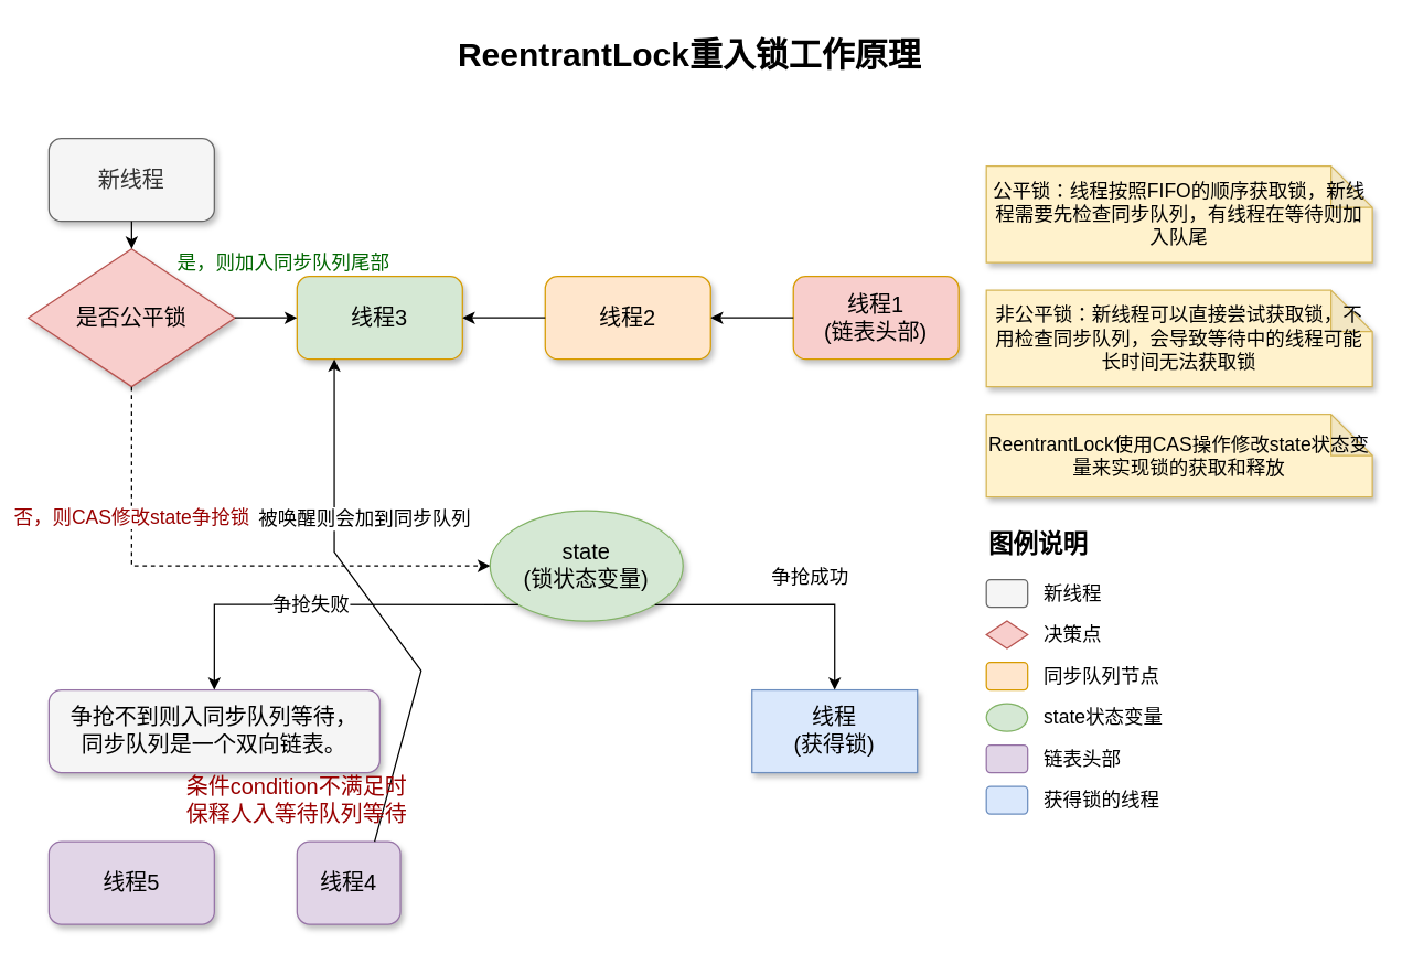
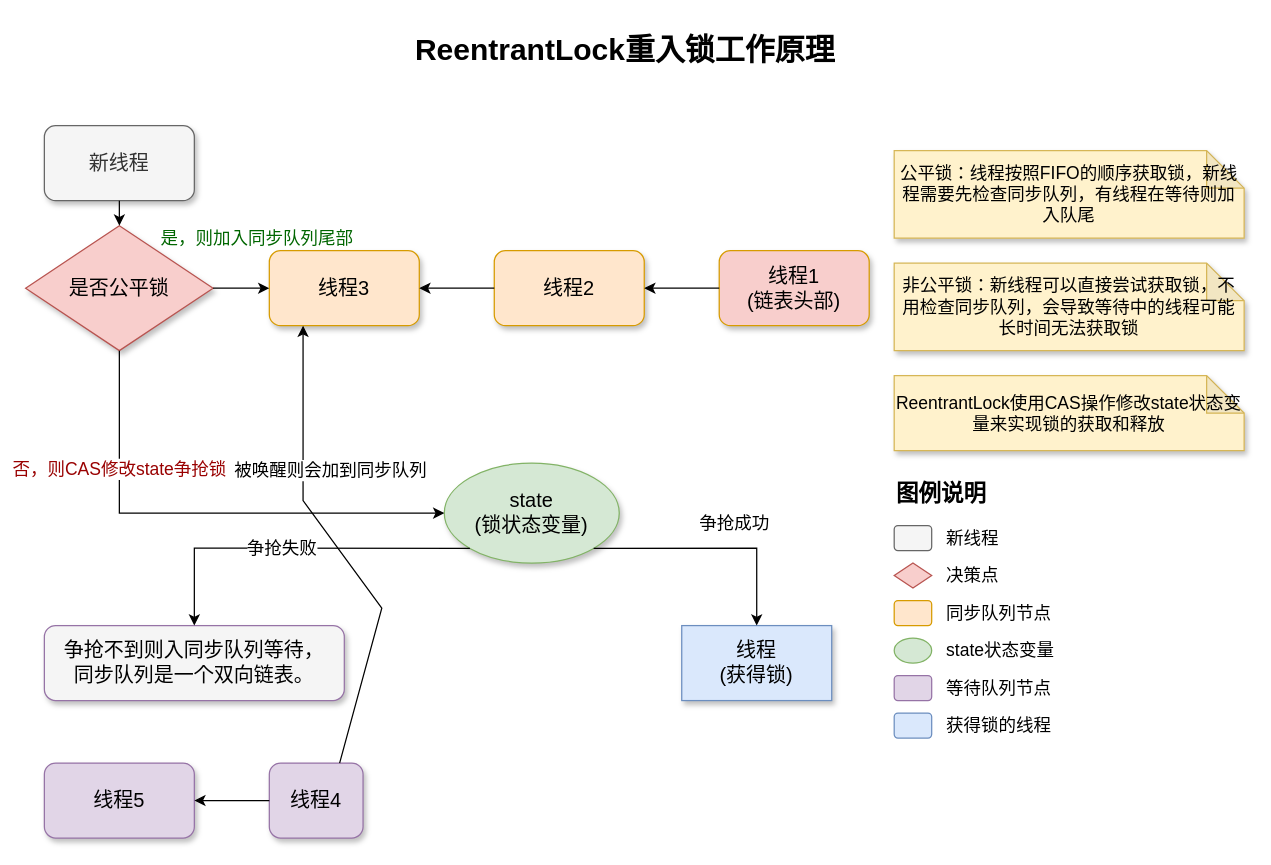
  <mxCell id="0" />
  <mxCell id="1" parent="0" />
  <mxCell id="2" value="ReentrantLock重入锁工作原理" style="text;html=1;strokeColor=none;fillColor=none;align=center;verticalAlign=middle;whiteSpace=wrap;rounded=0;fontSize=24;fontStyle=1" parent="1" vertex="1"><mxGeometry x="311" y="20" width="378" height="40" as="geometry" /></mxCell>
  <mxCell id="3" value="新线程" style="rounded=1;whiteSpace=wrap;html=1;fontSize=16;fillColor=#f5f5f5;strokeColor=#666666;fontColor=#333333;shadow=1;" parent="1" vertex="1"><mxGeometry x="35" y="100" width="120" height="60" as="geometry" /></mxCell>
  <mxCell id="4" value="是否公平锁" style="rhombus;whiteSpace=wrap;html=1;fontSize=16;fillColor=#f8cecc;strokeColor=#b85450;shadow=1;" parent="1" vertex="1"><mxGeometry x="20" y="180" width="150" height="100" as="geometry" /></mxCell>
  <mxCell id="5" value="" style="endArrow=classic;html=1;rounded=0;fontSize=12;entryX=0.5;entryY=0;entryDx=0;entryDy=0;exitX=0.5;exitY=1;exitDx=0;exitDy=0;" parent="1" source="3" target="4" edge="1"><mxGeometry width="50" height="50" relative="1" as="geometry"><mxPoint x="95" y="170" as="sourcePoint" /><mxPoint x="145" y="120" as="targetPoint" /></mxGeometry></mxCell>
  <mxCell id="6" value="线程1&lt;br&gt;(链表头部)" style="rounded=1;whiteSpace=wrap;html=1;fontSize=16;fillColor=#f8cecc;strokeColor=#d79b00;shadow=1;" parent="1" vertex="1"><mxGeometry x="575" y="200" width="120" height="60" as="geometry" /></mxCell>
  <mxCell id="7" value="线程2" style="rounded=1;whiteSpace=wrap;html=1;fontSize=16;fillColor=#ffe6cc;strokeColor=#d79b00;shadow=1;" parent="1" vertex="1"><mxGeometry x="395" y="200" width="120" height="60" as="geometry" /></mxCell>
- <mxCell id="8" value="线程3" style="rounded=1;whiteSpace=wrap;html=1;fontSize=16;fillColor=#d5e8d4;strokeColor=#d79b00;shadow=1;" parent="1" vertex="1"><mxGeometry x="215" y="200" width="120" height="60" as="geometry" /></mxCell>
+ <mxCell id="8" value="线程3" style="rounded=1;whiteSpace=wrap;html=1;fontSize=16;fillColor=#ffe6cc;strokeColor=#d79b00;shadow=1;" parent="1" vertex="1"><mxGeometry x="215" y="200" width="120" height="60" as="geometry" /></mxCell>
  <mxCell id="9" value="" style="endArrow=classic;html=1;rounded=0;fontSize=12;entryX=1;entryY=0.5;entryDx=0;entryDy=0;exitX=0;exitY=0.5;exitDx=0;exitDy=0;" parent="1" source="6" target="7" edge="1"><mxGeometry width="50" height="50" relative="1" as="geometry"><mxPoint x="505" y="270" as="sourcePoint" /><mxPoint x="555" y="220" as="targetPoint" /></mxGeometry></mxCell>
  <mxCell id="10" value="" style="endArrow=classic;html=1;rounded=0;fontSize=12;entryX=1;entryY=0.5;entryDx=0;entryDy=0;exitX=0;exitY=0.5;exitDx=0;exitDy=0;" parent="1" source="7" target="8" edge="1"><mxGeometry width="50" height="50" relative="1" as="geometry"><mxPoint x="335" y="270" as="sourcePoint" /><mxPoint x="385" y="220" as="targetPoint" /></mxGeometry></mxCell>
  <mxCell id="11" value="是，则加入同步队列尾部" style="endArrow=classic;html=1;rounded=0;fontSize=14;exitX=1;exitY=0.5;exitDx=0;exitDy=0;entryX=0;entryY=0.5;entryDx=0;entryDy=0;fontColor=#006600;" parent="1" source="4" target="8" edge="1"><mxGeometry x="0.556" y="40" width="50" height="50" relative="1" as="geometry"><mxPoint x="175" y="250" as="sourcePoint" /><mxPoint x="225" y="200" as="targetPoint" /><mxPoint as="offset" /></mxGeometry></mxCell>
  <mxCell id="12" value="state&lt;br&gt;(锁状态变量)" style="ellipse;whiteSpace=wrap;html=1;fontSize=16;fillColor=#d5e8d4;strokeColor=#82b366;shadow=1;" parent="1" vertex="1"><mxGeometry x="355" y="370" width="140" height="80" as="geometry" /></mxCell>
- <mxCell id="13" value="否，则CAS修改state争抢锁" style="endArrow=classic;html=1;rounded=0;fontSize=14;exitX=0.5;exitY=1;exitDx=0;exitDy=0;entryX=0;entryY=0.5;entryDx=0;entryDy=0;fontColor=#990000;dashed=1;" parent="1" source="4" target="12" edge="1"><mxGeometry x="-0.513" width="50" height="50" relative="1" as="geometry"><mxPoint x="95" y="420" as="sourcePoint" /><mxPoint x="145" y="370" as="targetPoint" /><Array as="points"><mxPoint x="95" y="410" /></Array><mxPoint as="offset" /></mxGeometry></mxCell>
+ <mxCell id="13" value="否，则CAS修改state争抢锁" style="endArrow=classic;html=1;rounded=0;fontSize=14;exitX=0.5;exitY=1;exitDx=0;exitDy=0;entryX=0;entryY=0.5;entryDx=0;entryDy=0;fontColor=#990000;" parent="1" source="4" target="12" edge="1"><mxGeometry x="-0.513" width="50" height="50" relative="1" as="geometry"><mxPoint x="95" y="420" as="sourcePoint" /><mxPoint x="145" y="370" as="targetPoint" /><Array as="points"><mxPoint x="95" y="410" /></Array><mxPoint as="offset" /></mxGeometry></mxCell>
  <mxCell id="14" value="争抢不到则入同步队列等待，&lt;br&gt;同步队列是一个双向链表。" style="rounded=1;whiteSpace=wrap;html=1;fontSize=16;fillColor=#f5f5f5;strokeColor=#9673a6;shadow=1;" parent="1" vertex="1"><mxGeometry x="35" y="500" width="240" height="60" as="geometry" /></mxCell>
  <mxCell id="15" value="争抢失败" style="endArrow=classic;html=1;rounded=0;fontSize=14;exitX=0;exitY=1;exitDx=0;exitDy=0;entryX=0.5;entryY=0;entryDx=0;entryDy=0;" parent="1" source="12" target="14" edge="1"><mxGeometry x="0.066" width="50" height="50" relative="1" as="geometry"><mxPoint x="175" y="480" as="sourcePoint" /><mxPoint x="225" y="430" as="targetPoint" /><Array as="points"><mxPoint x="155" y="438" /></Array><mxPoint as="offset" /></mxGeometry></mxCell>
  <mxCell id="16" value="线程4" style="rounded=1;whiteSpace=wrap;html=1;fontSize=16;fillColor=#e1d5e7;strokeColor=#9673a6;shadow=1;" parent="1" vertex="1"><mxGeometry x="215" y="610" width="75" height="60" as="geometry" /></mxCell>
  <mxCell id="17" value="线程5" style="rounded=1;whiteSpace=wrap;html=1;fontSize=16;fillColor=#e1d5e7;strokeColor=#9673a6;shadow=1;" parent="1" vertex="1"><mxGeometry x="35" y="610" width="120" height="60" as="geometry" /></mxCell>
+ <mxCell id="18" value="" style="endArrow=classic;html=1;rounded=0;fontSize=12;entryX=1;entryY=0.5;entryDx=0;entryDy=0;exitX=0;exitY=0.5;exitDx=0;exitDy=0;" parent="1" source="16" target="17" edge="1"><mxGeometry width="50" height="50" relative="1" as="geometry"><mxPoint x="185" y="650" as="sourcePoint" /><mxPoint x="235" y="600" as="targetPoint" /></mxGeometry></mxCell>
  <mxCell id="19" value="被唤醒则会加到同步队列" style="endArrow=classic;html=1;rounded=0;fontSize=14;exitX=0.75;exitY=0;exitDx=0;exitDy=0;entryX=0.225;entryY=1;entryDx=0;entryDy=0;entryPerimeter=0;" parent="1" source="16" target="8" edge="1"><mxGeometry x="0.382" y="-22" width="50" height="50" relative="1" as="geometry"><mxPoint x="285" y="520" as="sourcePoint" /><mxPoint x="245" y="280" as="targetPoint" /><Array as="points"><mxPoint x="305" y="486" /><mxPoint x="242" y="400" /></Array><mxPoint as="offset" /></mxGeometry></mxCell>
  <mxCell id="20" value="线程&lt;br&gt;(获得锁)" style="whiteSpace=wrap;html=1;fontSize=16;fillColor=#dae8fc;strokeColor=#6c8ebf;shadow=1;rounded=0;" parent="1" vertex="1"><mxGeometry x="545" y="500" width="120" height="60" as="geometry" /></mxCell>
  <mxCell id="21" value="争抢成功" style="endArrow=classic;html=1;rounded=0;fontSize=14;exitX=1;exitY=1;exitDx=0;exitDy=0;entryX=0.5;entryY=0;entryDx=0;entryDy=0;" parent="1" source="12" target="20" edge="1"><mxGeometry x="0.176" y="20" width="50" height="50" relative="1" as="geometry"><mxPoint x="545" y="450" as="sourcePoint" /><mxPoint x="595" y="400" as="targetPoint" /><Array as="points"><mxPoint x="605" y="438" /></Array><mxPoint as="offset" /></mxGeometry></mxCell>
- <mxCell id="22" value="条件condition不满足时&lt;br&gt;保释人入等待队列等待" style="text;html=1;strokeColor=none;fillColor=none;align=center;verticalAlign=middle;whiteSpace=wrap;rounded=0;fontSize=16;fontColor=#990000;" parent="1" vertex="1"><mxGeometry x="115" y="565" width="200" height="30" as="geometry" /></mxCell>
  <mxCell id="23" value="公平锁：线程按照FIFO的顺序获取锁，新线程需要先检查同步队列，有线程在等待则加入队尾" style="shape=note;whiteSpace=wrap;html=1;backgroundOutline=1;darkOpacity=0.05;fontSize=14;fillColor=#fff2cc;strokeColor=#d6b656;shadow=1;" parent="1" vertex="1"><mxGeometry x="715" y="120" width="280" height="70" as="geometry" /></mxCell>
  <mxCell id="24" value="非公平锁：新线程可以直接尝试获取锁，不用检查同步队列，会导致等待中的线程可能长时间无法获取锁" style="shape=note;whiteSpace=wrap;html=1;backgroundOutline=1;darkOpacity=0.05;fontSize=14;fillColor=#fff2cc;strokeColor=#d6b656;shadow=1;" parent="1" vertex="1"><mxGeometry x="715" y="210" width="280" height="70" as="geometry" /></mxCell>
  <mxCell id="25" value="ReentrantLock使用CAS操作修改state状态变量来实现锁的获取和释放" style="shape=note;whiteSpace=wrap;html=1;backgroundOutline=1;darkOpacity=0.05;fontSize=14;fillColor=#fff2cc;strokeColor=#d6b656;shadow=1;" parent="1" vertex="1"><mxGeometry x="715" y="300" width="280" height="60" as="geometry" /></mxCell>
  <mxCell id="26" value="图例说明" style="text;html=1;strokeColor=none;fillColor=none;align=left;verticalAlign=middle;whiteSpace=wrap;rounded=0;fontSize=18;fontStyle=1" parent="1" vertex="1"><mxGeometry x="715" y="380" width="100" height="30" as="geometry" /></mxCell>
  <mxCell id="27" value="" style="rounded=1;whiteSpace=wrap;html=1;fontSize=14;fillColor=#f5f5f5;strokeColor=#666666;fontColor=#333333;" parent="1" vertex="1"><mxGeometry x="715" y="420" width="30" height="20" as="geometry" /></mxCell>
  <mxCell id="28" value="新线程" style="text;html=1;strokeColor=none;fillColor=none;align=left;verticalAlign=middle;whiteSpace=wrap;rounded=0;fontSize=14;" parent="1" vertex="1"><mxGeometry x="755" y="415" width="100" height="30" as="geometry" /></mxCell>
  <mxCell id="29" value="" style="rhombus;whiteSpace=wrap;html=1;fontSize=14;fillColor=#f8cecc;strokeColor=#b85450;" parent="1" vertex="1"><mxGeometry x="715" y="450" width="30" height="20" as="geometry" /></mxCell>
  <mxCell id="30" value="决策点" style="text;html=1;strokeColor=none;fillColor=none;align=left;verticalAlign=middle;whiteSpace=wrap;rounded=0;fontSize=14;" parent="1" vertex="1"><mxGeometry x="755" y="445" width="100" height="30" as="geometry" /></mxCell>
  <mxCell id="31" value="" style="rounded=1;whiteSpace=wrap;html=1;fontSize=14;fillColor=#ffe6cc;strokeColor=#d79b00;" parent="1" vertex="1"><mxGeometry x="715" y="480" width="30" height="20" as="geometry" /></mxCell>
  <mxCell id="32" value="同步队列节点" style="text;html=1;strokeColor=none;fillColor=none;align=left;verticalAlign=middle;whiteSpace=wrap;rounded=0;fontSize=14;" parent="1" vertex="1"><mxGeometry x="755" y="475" width="100" height="30" as="geometry" /></mxCell>
  <mxCell id="33" value="" style="ellipse;whiteSpace=wrap;html=1;fontSize=14;fillColor=#d5e8d4;strokeColor=#82b366;" parent="1" vertex="1"><mxGeometry x="715" y="510" width="30" height="20" as="geometry" /></mxCell>
  <mxCell id="34" value="state状态变量" style="text;html=1;strokeColor=none;fillColor=none;align=left;verticalAlign=middle;whiteSpace=wrap;rounded=0;fontSize=14;" parent="1" vertex="1"><mxGeometry x="755" y="505" width="100" height="30" as="geometry" /></mxCell>
  <mxCell id="35" value="" style="rounded=1;whiteSpace=wrap;html=1;fontSize=14;fillColor=#e1d5e7;strokeColor=#9673a6;" parent="1" vertex="1"><mxGeometry x="715" y="540" width="30" height="20" as="geometry" /></mxCell>
- <mxCell id="36" value="链表头部" style="text;html=1;strokeColor=none;fillColor=none;align=left;verticalAlign=middle;whiteSpace=wrap;rounded=0;fontSize=14;" parent="1" vertex="1"><mxGeometry x="755" y="535" width="100" height="30" as="geometry" /></mxCell>
+ <mxCell id="36" value="等待队列节点" style="text;html=1;strokeColor=none;fillColor=none;align=left;verticalAlign=middle;whiteSpace=wrap;rounded=0;fontSize=14;" parent="1" vertex="1"><mxGeometry x="755" y="535" width="100" height="30" as="geometry" /></mxCell>
  <mxCell id="37" value="" style="rounded=1;whiteSpace=wrap;html=1;fontSize=14;fillColor=#dae8fc;strokeColor=#6c8ebf;" parent="1" vertex="1"><mxGeometry x="715" y="570" width="30" height="20" as="geometry" /></mxCell>
  <mxCell id="38" value="获得锁的线程" style="text;html=1;strokeColor=none;fillColor=none;align=left;verticalAlign=middle;whiteSpace=wrap;rounded=0;fontSize=14;" parent="1" vertex="1"><mxGeometry x="755" y="565" width="100" height="30" as="geometry" /></mxCell>
